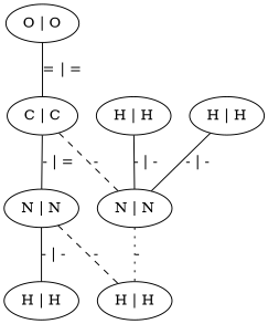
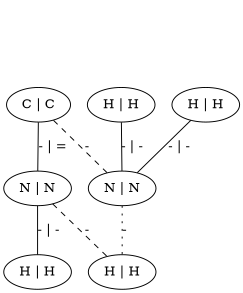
  graph {
-   n1 [label="O | O"]
    n2 [label="C | C"]
    n3 [label="N | N"]
    n4 [label="N | N"]
    n5 [label="H | H"]
    n6 [label="H | H"]
    n7 [label="H | H"]
    n8 [label="H | H"]
-   n1 -- n2 [label="= | ="]
    n2 -- n3 [label="- | ="]
    n2 -- n4 [label="-" style=dashed]
    n3 -- n5 [label="- | -"]
    n3 -- n6 [label="-" style=dashed]
    n4 -- n6 [label="-" style=dotted]
    n7 -- n4 [label="- | -"]
    n8 -- n4 [label="- | -"]
  }
